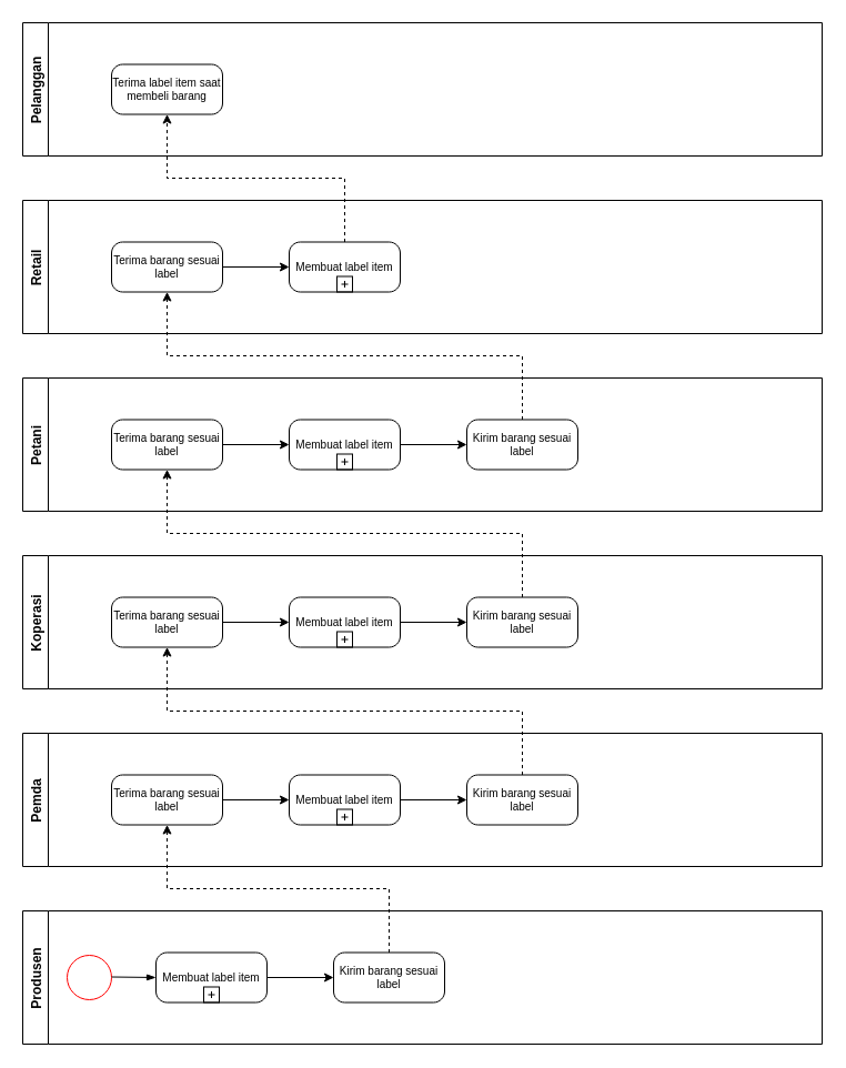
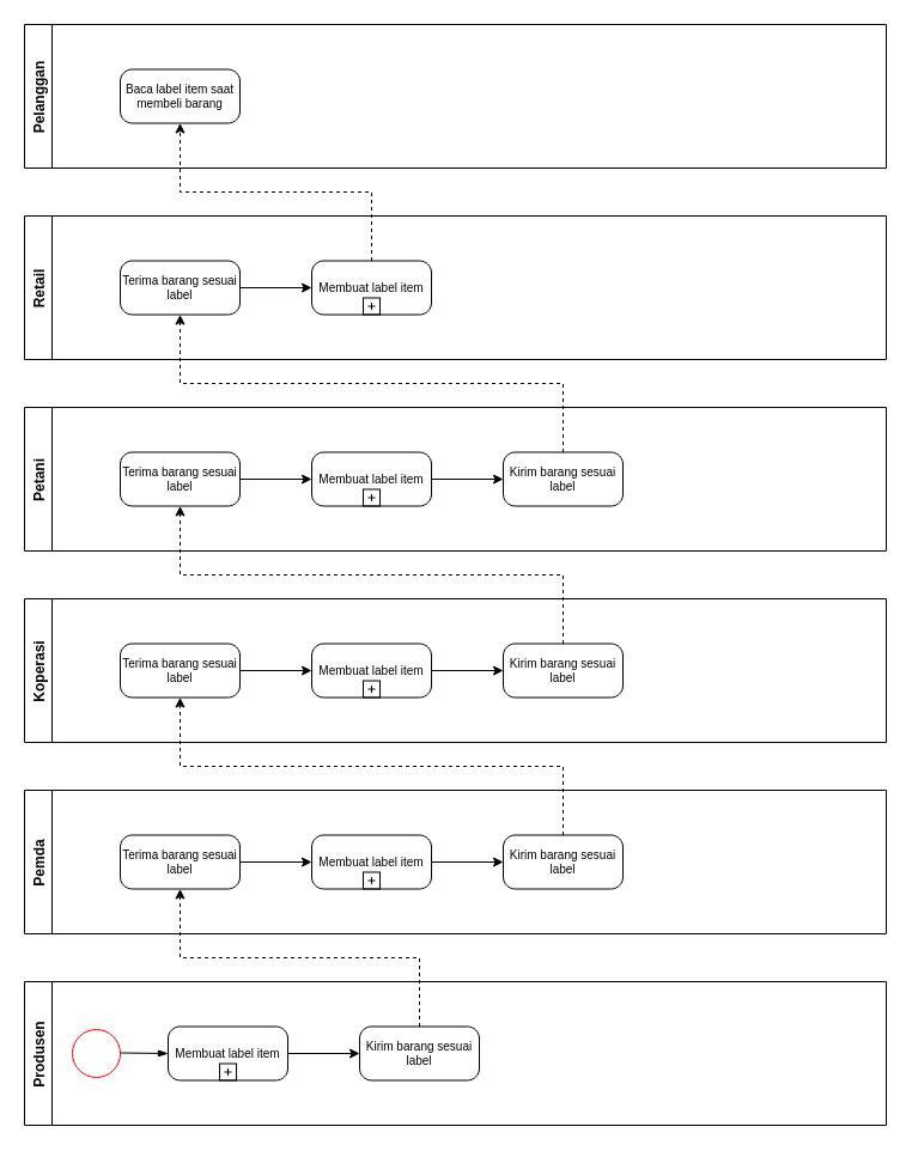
  <mxCell id="0" />
  <mxCell id="1" parent="0" />
  <mxCell id="2" value="Pemda" style="swimlane;horizontal=0;" parent="1" vertex="1"><mxGeometry x="20" y="660" width="720" height="120" as="geometry" /></mxCell>
  <mxCell id="3" style="edgeStyle=orthogonalEdgeStyle;rounded=0;orthogonalLoop=1;jettySize=auto;html=1;exitX=1;exitY=0.5;exitDx=0;exitDy=0;exitPerimeter=0;entryX=0;entryY=0.5;entryDx=0;entryDy=0;entryPerimeter=0;" edge="1" parent="2" source="4" target="6"><mxGeometry relative="1" as="geometry" /></mxCell>
  <mxCell id="4" value="Terima barang sesuai label" style="points=[[0.25,0,0],[0.5,0,0],[0.75,0,0],[1,0.25,0],[1,0.5,0],[1,0.75,0],[0.75,1,0],[0.5,1,0],[0.25,1,0],[0,0.75,0],[0,0.5,0],[0,0.25,0]];shape=mxgraph.bpmn.task;whiteSpace=wrap;rectStyle=rounded;size=10;taskMarker=abstract;fontSize=10;" vertex="1" parent="2"><mxGeometry x="80" y="37.5" width="100" height="45" as="geometry" /></mxCell>
  <mxCell id="5" style="edgeStyle=orthogonalEdgeStyle;rounded=0;orthogonalLoop=1;jettySize=auto;html=1;exitX=1;exitY=0.5;exitDx=0;exitDy=0;exitPerimeter=0;entryX=0;entryY=0.5;entryDx=0;entryDy=0;entryPerimeter=0;" edge="1" parent="2" source="6" target="7"><mxGeometry relative="1" as="geometry" /></mxCell>
  <mxCell id="6" value="Membuat label item" style="points=[[0.25,0,0],[0.5,0,0],[0.75,0,0],[1,0.25,0],[1,0.5,0],[1,0.75,0],[0.75,1,0],[0.5,1,0],[0.25,1,0],[0,0.75,0],[0,0.5,0],[0,0.25,0]];shape=mxgraph.bpmn.task;whiteSpace=wrap;rectStyle=rounded;size=10;taskMarker=abstract;isLoopSub=1;fontSize=10;" vertex="1" parent="2"><mxGeometry x="240" y="37.5" width="100" height="45" as="geometry" /></mxCell>
  <mxCell id="7" value="Kirim barang sesuai label" style="points=[[0.25,0,0],[0.5,0,0],[0.75,0,0],[1,0.25,0],[1,0.5,0],[1,0.75,0],[0.75,1,0],[0.5,1,0],[0.25,1,0],[0,0.75,0],[0,0.5,0],[0,0.25,0]];shape=mxgraph.bpmn.task;whiteSpace=wrap;rectStyle=rounded;size=10;taskMarker=abstract;fontSize=10;" vertex="1" parent="2"><mxGeometry x="400" y="37.5" width="100" height="45" as="geometry" /></mxCell>
  <mxCell id="8" value="Koperasi" style="swimlane;horizontal=0;" parent="1" vertex="1"><mxGeometry x="20" y="500" width="720" height="120" as="geometry" /></mxCell>
  <mxCell id="9" style="edgeStyle=orthogonalEdgeStyle;rounded=0;orthogonalLoop=1;jettySize=auto;html=1;exitX=1;exitY=0.5;exitDx=0;exitDy=0;exitPerimeter=0;" edge="1" parent="8" source="10" target="12"><mxGeometry relative="1" as="geometry" /></mxCell>
  <mxCell id="10" value="Terima barang sesuai label" style="points=[[0.25,0,0],[0.5,0,0],[0.75,0,0],[1,0.25,0],[1,0.5,0],[1,0.75,0],[0.75,1,0],[0.5,1,0],[0.25,1,0],[0,0.75,0],[0,0.5,0],[0,0.25,0]];shape=mxgraph.bpmn.task;whiteSpace=wrap;rectStyle=rounded;size=10;taskMarker=abstract;fontSize=10;" vertex="1" parent="8"><mxGeometry x="80" y="37.5" width="100" height="45" as="geometry" /></mxCell>
  <mxCell id="11" style="edgeStyle=orthogonalEdgeStyle;rounded=0;orthogonalLoop=1;jettySize=auto;html=1;exitX=1;exitY=0.5;exitDx=0;exitDy=0;exitPerimeter=0;entryX=0;entryY=0.5;entryDx=0;entryDy=0;entryPerimeter=0;" edge="1" parent="8" source="12" target="13"><mxGeometry relative="1" as="geometry" /></mxCell>
  <mxCell id="12" value="Membuat label item" style="points=[[0.25,0,0],[0.5,0,0],[0.75,0,0],[1,0.25,0],[1,0.5,0],[1,0.75,0],[0.75,1,0],[0.5,1,0],[0.25,1,0],[0,0.75,0],[0,0.5,0],[0,0.25,0]];shape=mxgraph.bpmn.task;whiteSpace=wrap;rectStyle=rounded;size=10;taskMarker=abstract;isLoopSub=1;fontSize=10;" vertex="1" parent="8"><mxGeometry x="240" y="37.5" width="100" height="45" as="geometry" /></mxCell>
  <mxCell id="13" value="Kirim barang sesuai label" style="points=[[0.25,0,0],[0.5,0,0],[0.75,0,0],[1,0.25,0],[1,0.5,0],[1,0.75,0],[0.75,1,0],[0.5,1,0],[0.25,1,0],[0,0.75,0],[0,0.5,0],[0,0.25,0]];shape=mxgraph.bpmn.task;whiteSpace=wrap;rectStyle=rounded;size=10;taskMarker=abstract;fontSize=10;" vertex="1" parent="8"><mxGeometry x="400" y="37.5" width="100" height="45" as="geometry" /></mxCell>
  <mxCell id="14" value="Petani" style="swimlane;horizontal=0;startSize=23;" parent="1" vertex="1"><mxGeometry x="20" y="340" width="720" height="120" as="geometry" /></mxCell>
  <mxCell id="15" style="edgeStyle=orthogonalEdgeStyle;rounded=0;orthogonalLoop=1;jettySize=auto;html=1;exitX=1;exitY=0.5;exitDx=0;exitDy=0;exitPerimeter=0;entryX=0;entryY=0.5;entryDx=0;entryDy=0;entryPerimeter=0;" edge="1" parent="14" source="16" target="18"><mxGeometry relative="1" as="geometry" /></mxCell>
  <mxCell id="16" value="Terima barang sesuai label" style="points=[[0.25,0,0],[0.5,0,0],[0.75,0,0],[1,0.25,0],[1,0.5,0],[1,0.75,0],[0.75,1,0],[0.5,1,0],[0.25,1,0],[0,0.75,0],[0,0.5,0],[0,0.25,0]];shape=mxgraph.bpmn.task;whiteSpace=wrap;rectStyle=rounded;size=10;taskMarker=abstract;fontSize=10;" vertex="1" parent="14"><mxGeometry x="80" y="37.5" width="100" height="45" as="geometry" /></mxCell>
  <mxCell id="17" style="edgeStyle=orthogonalEdgeStyle;rounded=0;orthogonalLoop=1;jettySize=auto;html=1;exitX=1;exitY=0.5;exitDx=0;exitDy=0;exitPerimeter=0;entryX=0;entryY=0.5;entryDx=0;entryDy=0;entryPerimeter=0;" edge="1" parent="14" source="18" target="19"><mxGeometry relative="1" as="geometry" /></mxCell>
  <mxCell id="18" value="Membuat label item" style="points=[[0.25,0,0],[0.5,0,0],[0.75,0,0],[1,0.25,0],[1,0.5,0],[1,0.75,0],[0.75,1,0],[0.5,1,0],[0.25,1,0],[0,0.75,0],[0,0.5,0],[0,0.25,0]];shape=mxgraph.bpmn.task;whiteSpace=wrap;rectStyle=rounded;size=10;taskMarker=abstract;isLoopSub=1;fontSize=10;" vertex="1" parent="14"><mxGeometry x="240" y="37.5" width="100" height="45" as="geometry" /></mxCell>
  <mxCell id="19" value="Kirim barang sesuai label" style="points=[[0.25,0,0],[0.5,0,0],[0.75,0,0],[1,0.25,0],[1,0.5,0],[1,0.75,0],[0.75,1,0],[0.5,1,0],[0.25,1,0],[0,0.75,0],[0,0.5,0],[0,0.25,0]];shape=mxgraph.bpmn.task;whiteSpace=wrap;rectStyle=rounded;size=10;taskMarker=abstract;fontSize=10;" vertex="1" parent="14"><mxGeometry x="400" y="37.5" width="100" height="45" as="geometry" /></mxCell>
  <mxCell id="20" value="Pelanggan" style="swimlane;horizontal=0;startSize=23;" parent="1" vertex="1"><mxGeometry x="20" y="20" width="720" height="120" as="geometry" /></mxCell>
- <mxCell id="21" value="Terima label item saat membeli barang" style="points=[[0.25,0,0],[0.5,0,0],[0.75,0,0],[1,0.25,0],[1,0.5,0],[1,0.75,0],[0.75,1,0],[0.5,1,0],[0.25,1,0],[0,0.75,0],[0,0.5,0],[0,0.25,0]];shape=mxgraph.bpmn.task;whiteSpace=wrap;rectStyle=rounded;size=10;taskMarker=abstract;fontSize=10;" vertex="1" parent="20"><mxGeometry x="80" y="37.5" width="100" height="45" as="geometry" /></mxCell>
+ <mxCell id="21" value="Baca label item saat membeli barang" style="points=[[0.25,0,0],[0.5,0,0],[0.75,0,0],[1,0.25,0],[1,0.5,0],[1,0.75,0],[0.75,1,0],[0.5,1,0],[0.25,1,0],[0,0.75,0],[0,0.5,0],[0,0.25,0]];shape=mxgraph.bpmn.task;whiteSpace=wrap;rectStyle=rounded;size=10;taskMarker=abstract;fontSize=10;" vertex="1" parent="20"><mxGeometry x="80" y="37.5" width="100" height="45" as="geometry" /></mxCell>
  <mxCell id="22" value="Produsen" style="swimlane;horizontal=0;startSize=23;" parent="1" vertex="1"><mxGeometry x="20" y="820" width="720" height="120" as="geometry" /></mxCell>
  <mxCell id="23" value="" style="ellipse;whiteSpace=wrap;html=1;aspect=fixed;strokeColor=#FF0000;" parent="22" vertex="1"><mxGeometry x="40" y="40" width="40" height="40" as="geometry" /></mxCell>
  <mxCell id="24" value="Kirim barang sesuai label" style="points=[[0.25,0,0],[0.5,0,0],[0.75,0,0],[1,0.25,0],[1,0.5,0],[1,0.75,0],[0.75,1,0],[0.5,1,0],[0.25,1,0],[0,0.75,0],[0,0.5,0],[0,0.25,0]];shape=mxgraph.bpmn.task;whiteSpace=wrap;rectStyle=rounded;size=10;taskMarker=abstract;fontSize=10;" parent="22" vertex="1"><mxGeometry x="280" y="37.5" width="100" height="45" as="geometry" /></mxCell>
  <mxCell id="25" style="edgeStyle=none;rounded=0;orthogonalLoop=1;jettySize=auto;html=1;exitX=1;exitY=0.5;exitDx=0;exitDy=0;exitPerimeter=0;fontSize=10;" parent="22" source="26" target="24" edge="1"><mxGeometry relative="1" as="geometry" /></mxCell>
  <mxCell id="26" value="Membuat label item" style="points=[[0.25,0,0],[0.5,0,0],[0.75,0,0],[1,0.25,0],[1,0.5,0],[1,0.75,0],[0.75,1,0],[0.5,1,0],[0.25,1,0],[0,0.75,0],[0,0.5,0],[0,0.25,0]];shape=mxgraph.bpmn.task;whiteSpace=wrap;rectStyle=rounded;size=10;taskMarker=abstract;isLoopSub=1;fontSize=10;" parent="22" vertex="1"><mxGeometry x="120" y="37.5" width="100" height="45" as="geometry" /></mxCell>
  <mxCell id="27" value="" style="fontSize=12;html=1;endArrow=blockThin;endFill=1;rounded=0;entryX=0;entryY=0.5;entryDx=0;entryDy=0;entryPerimeter=0;" parent="22" target="26" edge="1"><mxGeometry width="160" relative="1" as="geometry"><mxPoint x="80" y="59.5" as="sourcePoint" /><mxPoint x="240" y="59.5" as="targetPoint" /></mxGeometry></mxCell>
  <mxCell id="28" value="Retail" style="swimlane;horizontal=0;startSize=23;" vertex="1" parent="1"><mxGeometry x="20" y="180" width="720" height="120" as="geometry" /></mxCell>
  <mxCell id="29" value="Terima barang sesuai label" style="points=[[0.25,0,0],[0.5,0,0],[0.75,0,0],[1,0.25,0],[1,0.5,0],[1,0.75,0],[0.75,1,0],[0.5,1,0],[0.25,1,0],[0,0.75,0],[0,0.5,0],[0,0.25,0]];shape=mxgraph.bpmn.task;whiteSpace=wrap;rectStyle=rounded;size=10;taskMarker=abstract;fontSize=10;" vertex="1" parent="28"><mxGeometry x="80" y="37.5" width="100" height="45" as="geometry" /></mxCell>
  <mxCell id="30" value="Membuat label item" style="points=[[0.25,0,0],[0.5,0,0],[0.75,0,0],[1,0.25,0],[1,0.5,0],[1,0.75,0],[0.75,1,0],[0.5,1,0],[0.25,1,0],[0,0.75,0],[0,0.5,0],[0,0.25,0]];shape=mxgraph.bpmn.task;whiteSpace=wrap;rectStyle=rounded;size=10;taskMarker=abstract;isLoopSub=1;fontSize=10;" vertex="1" parent="28"><mxGeometry x="240" y="37.5" width="100" height="45" as="geometry" /></mxCell>
  <mxCell id="31" style="edgeStyle=orthogonalEdgeStyle;rounded=0;orthogonalLoop=1;jettySize=auto;html=1;exitX=1;exitY=0.5;exitDx=0;exitDy=0;exitPerimeter=0;entryX=0;entryY=0.5;entryDx=0;entryDy=0;entryPerimeter=0;" edge="1" parent="28" source="29" target="30"><mxGeometry relative="1" as="geometry" /></mxCell>
  <mxCell id="32" style="edgeStyle=orthogonalEdgeStyle;rounded=0;orthogonalLoop=1;jettySize=auto;html=1;exitX=0.5;exitY=0;exitDx=0;exitDy=0;exitPerimeter=0;entryX=0.5;entryY=1;entryDx=0;entryDy=0;entryPerimeter=0;dashed=1;" edge="1" parent="1" source="24" target="4"><mxGeometry relative="1" as="geometry" /></mxCell>
  <mxCell id="33" style="edgeStyle=orthogonalEdgeStyle;rounded=0;orthogonalLoop=1;jettySize=auto;html=1;exitX=0.5;exitY=0;exitDx=0;exitDy=0;exitPerimeter=0;entryX=0.5;entryY=1;entryDx=0;entryDy=0;entryPerimeter=0;dashed=1;" edge="1" parent="1" source="7" target="10"><mxGeometry relative="1" as="geometry" /></mxCell>
  <mxCell id="34" style="edgeStyle=orthogonalEdgeStyle;rounded=0;orthogonalLoop=1;jettySize=auto;html=1;exitX=0.5;exitY=0;exitDx=0;exitDy=0;exitPerimeter=0;entryX=0.5;entryY=1;entryDx=0;entryDy=0;entryPerimeter=0;dashed=1;" edge="1" parent="1" source="13" target="16"><mxGeometry relative="1" as="geometry" /></mxCell>
  <mxCell id="35" style="edgeStyle=orthogonalEdgeStyle;rounded=0;orthogonalLoop=1;jettySize=auto;html=1;exitX=0.5;exitY=0;exitDx=0;exitDy=0;exitPerimeter=0;entryX=0.5;entryY=1;entryDx=0;entryDy=0;entryPerimeter=0;dashed=1;" edge="1" parent="1" source="19" target="29"><mxGeometry relative="1" as="geometry" /></mxCell>
  <mxCell id="36" style="edgeStyle=orthogonalEdgeStyle;rounded=0;orthogonalLoop=1;jettySize=auto;html=1;exitX=0.5;exitY=0;exitDx=0;exitDy=0;exitPerimeter=0;dashed=1;" edge="1" parent="1" source="30" target="21"><mxGeometry relative="1" as="geometry" /></mxCell>
